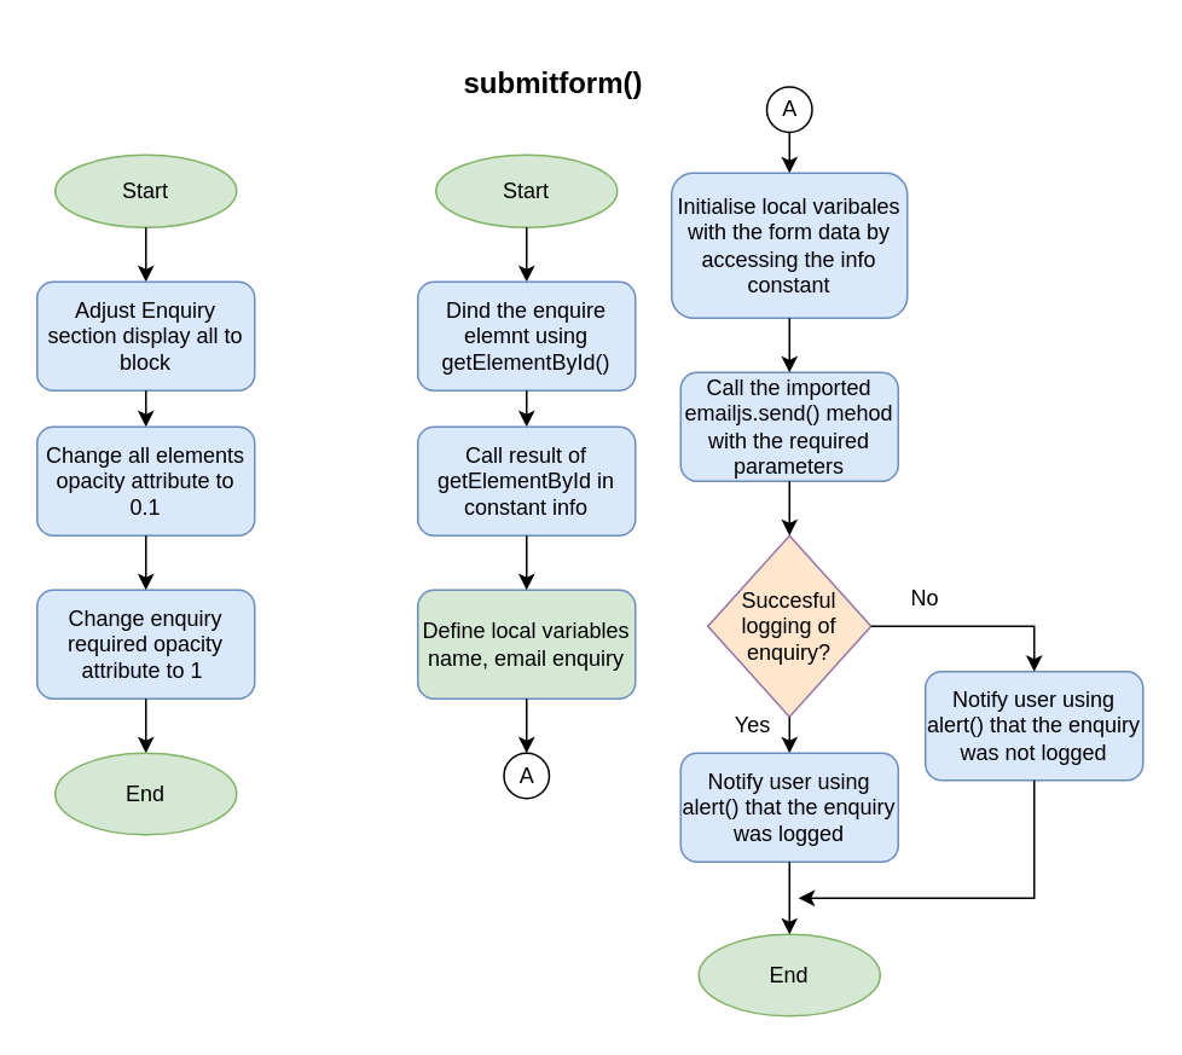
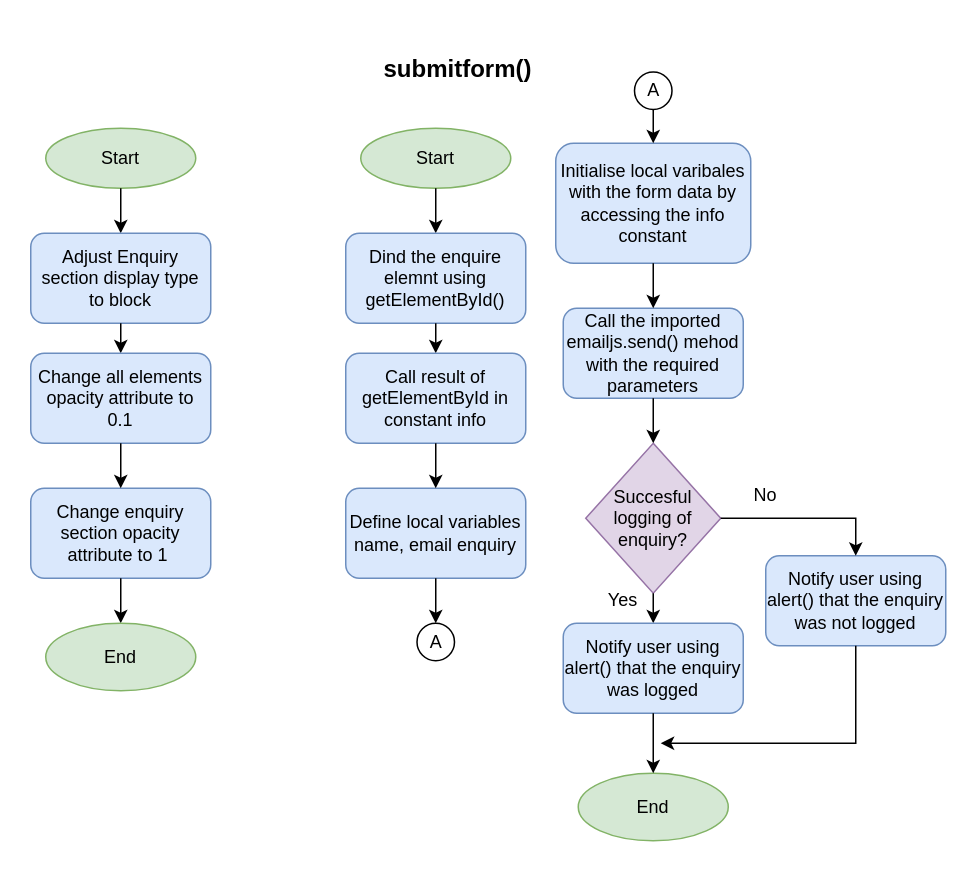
  <mxCell id="0" />
  <mxCell id="1" parent="0" />
  <mxCell id="2" value="Start" style="ellipse;whiteSpace=wrap;html=1;fillColor=#d5e8d4;strokeColor=#82b366;" parent="1" vertex="1"><mxGeometry x="30" y="85" width="100" height="40" as="geometry" /></mxCell>
  <mxCell id="3" value="" style="endArrow=classic;html=1;rounded=0;exitX=0.5;exitY=1;exitDx=0;exitDy=0;" parent="1" source="2" edge="1"><mxGeometry width="50" height="50" relative="1" as="geometry"><mxPoint x="170" y="175" as="sourcePoint" /><mxPoint x="80" y="155" as="targetPoint" /></mxGeometry></mxCell>
- <mxCell id="4" value="Adjust Enquiry section display all to block" style="rounded=1;whiteSpace=wrap;html=1;fillColor=#dae8fc;strokeColor=#6c8ebf;" parent="1" vertex="1"><mxGeometry x="20" y="155" width="120" height="60" as="geometry" /></mxCell>
+ <mxCell id="4" value="Adjust Enquiry section display type to block" style="rounded=1;whiteSpace=wrap;html=1;fillColor=#dae8fc;strokeColor=#6c8ebf;" parent="1" vertex="1"><mxGeometry x="20" y="155" width="120" height="60" as="geometry" /></mxCell>
  <mxCell id="5" value="" style="endArrow=classic;html=1;rounded=0;exitX=0.5;exitY=1;exitDx=0;exitDy=0;" parent="1" source="4" edge="1"><mxGeometry width="50" height="50" relative="1" as="geometry"><mxPoint x="170" y="285" as="sourcePoint" /><mxPoint x="80" y="235" as="targetPoint" /></mxGeometry></mxCell>
  <mxCell id="6" value="Change all elements opacity attribute to 0.1" style="rounded=1;whiteSpace=wrap;html=1;fillColor=#dae8fc;strokeColor=#6c8ebf;" parent="1" vertex="1"><mxGeometry x="20" y="235" width="120" height="60" as="geometry" /></mxCell>
- <mxCell id="7" value="Change enquiry required opacity attribute to 1&amp;nbsp;" style="rounded=1;whiteSpace=wrap;html=1;fillColor=#dae8fc;strokeColor=#6c8ebf;" parent="1" vertex="1"><mxGeometry x="20" y="325" width="120" height="60" as="geometry" /></mxCell>
+ <mxCell id="7" value="Change enquiry section opacity attribute to 1&amp;nbsp;" style="rounded=1;whiteSpace=wrap;html=1;fillColor=#dae8fc;strokeColor=#6c8ebf;" parent="1" vertex="1"><mxGeometry x="20" y="325" width="120" height="60" as="geometry" /></mxCell>
  <mxCell id="8" value="" style="endArrow=classic;html=1;rounded=0;exitX=0.5;exitY=1;exitDx=0;exitDy=0;" parent="1" source="6" edge="1"><mxGeometry width="50" height="50" relative="1" as="geometry"><mxPoint x="170" y="285" as="sourcePoint" /><mxPoint x="80" y="325" as="targetPoint" /></mxGeometry></mxCell>
  <mxCell id="9" value="" style="endArrow=classic;html=1;rounded=0;exitX=0.5;exitY=1;exitDx=0;exitDy=0;" parent="1" source="7" edge="1"><mxGeometry width="50" height="50" relative="1" as="geometry"><mxPoint x="170" y="355" as="sourcePoint" /><mxPoint x="80" y="415" as="targetPoint" /></mxGeometry></mxCell>
  <mxCell id="10" value="End" style="ellipse;whiteSpace=wrap;html=1;fillColor=#d5e8d4;strokeColor=#82b366;" parent="1" vertex="1"><mxGeometry x="30" y="415" width="100" height="45" as="geometry" /></mxCell>
  <mxCell id="11" value="&lt;b&gt;&lt;font style=&quot;font-size: 16px;&quot;&gt;submitform()&lt;/font&gt;&lt;/b&gt;" style="text;html=1;strokeColor=none;fillColor=none;align=center;verticalAlign=middle;whiteSpace=wrap;rounded=0;" parent="1" vertex="1"><mxGeometry x="250" y="20" width="110" height="50" as="geometry" /></mxCell>
  <mxCell id="12" value="Start" style="ellipse;whiteSpace=wrap;html=1;fillColor=#d5e8d4;strokeColor=#82b366;" parent="1" vertex="1"><mxGeometry x="240" y="85" width="100" height="40" as="geometry" /></mxCell>
  <mxCell id="13" value="" style="endArrow=classic;html=1;rounded=0;exitX=0.5;exitY=1;exitDx=0;exitDy=0;" parent="1" source="12" edge="1"><mxGeometry width="50" height="50" relative="1" as="geometry"><mxPoint x="380" y="175" as="sourcePoint" /><mxPoint x="290" y="155" as="targetPoint" /></mxGeometry></mxCell>
  <mxCell id="14" value="Dind the enquire elemnt using getElementById()" style="rounded=1;whiteSpace=wrap;html=1;fillColor=#dae8fc;strokeColor=#6c8ebf;" parent="1" vertex="1"><mxGeometry x="230" y="155" width="120" height="60" as="geometry" /></mxCell>
  <mxCell id="15" value="" style="endArrow=classic;html=1;rounded=0;exitX=0.5;exitY=1;exitDx=0;exitDy=0;" parent="1" source="14" edge="1"><mxGeometry width="50" height="50" relative="1" as="geometry"><mxPoint x="380" y="285" as="sourcePoint" /><mxPoint x="290" y="235" as="targetPoint" /></mxGeometry></mxCell>
  <mxCell id="16" value="Call result of getElementById in constant info" style="rounded=1;whiteSpace=wrap;html=1;fillColor=#dae8fc;strokeColor=#6c8ebf;" parent="1" vertex="1"><mxGeometry x="230" y="235" width="120" height="60" as="geometry" /></mxCell>
- <mxCell id="17" value="Define local variables name, email enquiry" style="rounded=1;whiteSpace=wrap;html=1;fillColor=#d5e8d4;strokeColor=#6c8ebf;" parent="1" vertex="1"><mxGeometry x="230" y="325" width="120" height="60" as="geometry" /></mxCell>
+ <mxCell id="17" value="Define local variables name, email enquiry" style="rounded=1;whiteSpace=wrap;html=1;fillColor=#dae8fc;strokeColor=#6c8ebf;" parent="1" vertex="1"><mxGeometry x="230" y="325" width="120" height="60" as="geometry" /></mxCell>
  <mxCell id="18" value="" style="endArrow=classic;html=1;rounded=0;exitX=0.5;exitY=1;exitDx=0;exitDy=0;" parent="1" source="16" edge="1"><mxGeometry width="50" height="50" relative="1" as="geometry"><mxPoint x="380" y="285" as="sourcePoint" /><mxPoint x="290" y="325" as="targetPoint" /></mxGeometry></mxCell>
  <mxCell id="19" value="" style="endArrow=classic;html=1;rounded=0;exitX=0.5;exitY=1;exitDx=0;exitDy=0;" parent="1" source="17" edge="1"><mxGeometry width="50" height="50" relative="1" as="geometry"><mxPoint x="380" y="355" as="sourcePoint" /><mxPoint x="290" y="415" as="targetPoint" /></mxGeometry></mxCell>
  <mxCell id="20" value="End" style="ellipse;whiteSpace=wrap;html=1;fillColor=#d5e8d4;strokeColor=#82b366;" parent="1" vertex="1"><mxGeometry x="385" y="515" width="100" height="45" as="geometry" /></mxCell>
  <mxCell id="21" value="Initialise local varibales with the form data by accessing the info constant" style="rounded=1;whiteSpace=wrap;html=1;fillColor=#dae8fc;strokeColor=#6c8ebf;" vertex="1" parent="1"><mxGeometry x="370" y="95" width="130" height="80" as="geometry" /></mxCell>
  <mxCell id="22" value="Call the imported emailjs.send() mehod with the required parameters" style="rounded=1;whiteSpace=wrap;html=1;fillColor=#dae8fc;strokeColor=#6c8ebf;" vertex="1" parent="1"><mxGeometry x="375" y="205" width="120" height="60" as="geometry" /></mxCell>
  <mxCell id="23" value="" style="endArrow=classic;html=1;rounded=0;exitX=0.5;exitY=1;exitDx=0;exitDy=0;" edge="1" parent="1" source="21"><mxGeometry width="50" height="50" relative="1" as="geometry"><mxPoint x="465" y="365" as="sourcePoint" /><mxPoint x="435" y="205" as="targetPoint" /></mxGeometry></mxCell>
- <mxCell id="24" value="Succesful logging of enquiry?" style="rhombus;whiteSpace=wrap;html=1;fillColor=#ffe6cc;strokeColor=#9673a6;" vertex="1" parent="1"><mxGeometry x="390" y="295" width="90" height="100" as="geometry" /></mxCell>
+ <mxCell id="24" value="Succesful logging of enquiry?" style="rhombus;whiteSpace=wrap;html=1;fillColor=#e1d5e7;strokeColor=#9673a6;" vertex="1" parent="1"><mxGeometry x="390" y="295" width="90" height="100" as="geometry" /></mxCell>
  <mxCell id="25" value="" style="endArrow=classic;html=1;rounded=0;exitX=0.5;exitY=1;exitDx=0;exitDy=0;" edge="1" parent="1" source="22"><mxGeometry width="50" height="50" relative="1" as="geometry"><mxPoint x="465" y="345" as="sourcePoint" /><mxPoint x="435" y="295" as="targetPoint" /></mxGeometry></mxCell>
  <mxCell id="26" value="" style="endArrow=classic;html=1;rounded=0;exitX=0.5;exitY=1;exitDx=0;exitDy=0;" edge="1" parent="1" source="24"><mxGeometry width="50" height="50" relative="1" as="geometry"><mxPoint x="465" y="415" as="sourcePoint" /><mxPoint x="435" y="415" as="targetPoint" /></mxGeometry></mxCell>
  <mxCell id="27" value="Notify user using alert() that the enquiry was logged" style="rounded=1;whiteSpace=wrap;html=1;fillColor=#dae8fc;strokeColor=#6c8ebf;" vertex="1" parent="1"><mxGeometry x="375" y="415" width="120" height="60" as="geometry" /></mxCell>
  <mxCell id="28" value="" style="endArrow=classic;html=1;rounded=0;exitX=0.5;exitY=1;exitDx=0;exitDy=0;" edge="1" parent="1" source="27"><mxGeometry width="50" height="50" relative="1" as="geometry"><mxPoint x="465" y="445" as="sourcePoint" /><mxPoint x="435" y="515" as="targetPoint" /></mxGeometry></mxCell>
  <mxCell id="29" style="edgeStyle=orthogonalEdgeStyle;rounded=0;orthogonalLoop=1;jettySize=auto;html=1;exitX=0.5;exitY=1;exitDx=0;exitDy=0;" edge="1" parent="1" source="20" target="20"><mxGeometry relative="1" as="geometry" /></mxCell>
  <mxCell id="30" value="No" style="text;html=1;strokeColor=none;fillColor=none;align=center;verticalAlign=middle;whiteSpace=wrap;rounded=0;" vertex="1" parent="1"><mxGeometry x="480" y="315" width="60" height="30" as="geometry" /></mxCell>
  <mxCell id="31" value="Yes" style="text;html=1;strokeColor=none;fillColor=none;align=center;verticalAlign=middle;whiteSpace=wrap;rounded=0;" vertex="1" parent="1"><mxGeometry x="385" y="385" width="60" height="30" as="geometry" /></mxCell>
  <mxCell id="32" value="A" style="ellipse;whiteSpace=wrap;html=1;aspect=fixed;" vertex="1" parent="1"><mxGeometry x="277.5" y="415" width="25" height="25" as="geometry" /></mxCell>
  <mxCell id="33" value="A" style="ellipse;whiteSpace=wrap;html=1;aspect=fixed;" vertex="1" parent="1"><mxGeometry x="422.5" y="47.5" width="25" height="25" as="geometry" /></mxCell>
  <mxCell id="34" value="" style="endArrow=classic;html=1;rounded=0;exitX=0.5;exitY=1;exitDx=0;exitDy=0;entryX=0.5;entryY=0;entryDx=0;entryDy=0;" edge="1" parent="1" source="33" target="21"><mxGeometry width="50" height="50" relative="1" as="geometry"><mxPoint x="240" y="335" as="sourcePoint" /><mxPoint x="290" y="285" as="targetPoint" /></mxGeometry></mxCell>
  <mxCell id="35" value="Notify user using alert() that the enquiry was not logged" style="rounded=1;whiteSpace=wrap;html=1;fillColor=#dae8fc;strokeColor=#6c8ebf;" vertex="1" parent="1"><mxGeometry x="510" y="370" width="120" height="60" as="geometry" /></mxCell>
  <mxCell id="36" value="" style="endArrow=classic;html=1;rounded=0;entryX=0.5;entryY=0;entryDx=0;entryDy=0;" edge="1" parent="1" target="35"><mxGeometry width="50" height="50" relative="1" as="geometry"><mxPoint x="480" y="345" as="sourcePoint" /><mxPoint x="290" y="365" as="targetPoint" /><Array as="points"><mxPoint x="570" y="345" /></Array></mxGeometry></mxCell>
  <mxCell id="37" value="" style="endArrow=classic;html=1;rounded=0;exitX=0.5;exitY=1;exitDx=0;exitDy=0;" edge="1" parent="1" source="35"><mxGeometry width="50" height="50" relative="1" as="geometry"><mxPoint x="240" y="415" as="sourcePoint" /><mxPoint x="440" y="495" as="targetPoint" /><Array as="points"><mxPoint x="570" y="495" /></Array></mxGeometry></mxCell>
